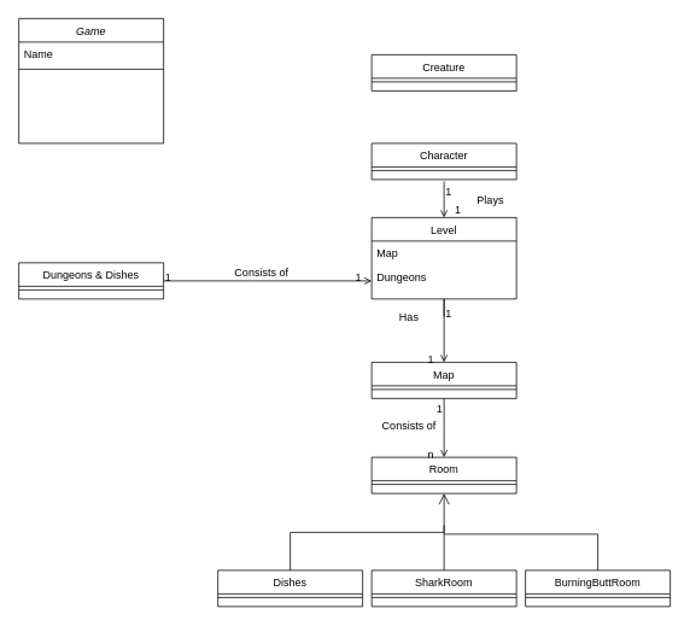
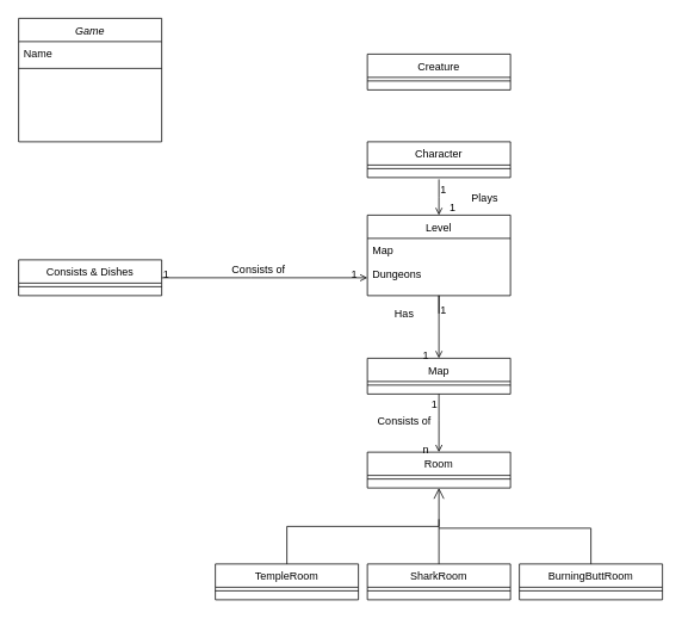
  <mxCell id="0" />
  <mxCell id="1" parent="0" />
  <mxCell id="2" value="Game" style="swimlane;fontStyle=2;align=center;verticalAlign=top;childLayout=stackLayout;horizontal=1;startSize=26;horizontalStack=0;resizeParent=1;resizeLast=0;collapsible=1;marginBottom=0;rounded=0;shadow=0;strokeWidth=1;" parent="1" vertex="1"><mxGeometry x="20" y="20" width="160" height="138" as="geometry"><mxRectangle x="230" y="140" width="160" height="26" as="alternateBounds" /></mxGeometry></mxCell>
  <mxCell id="3" value="Name" style="text;align=left;verticalAlign=top;spacingLeft=4;spacingRight=4;overflow=hidden;rotatable=0;points=[[0,0.5],[1,0.5]];portConstraint=eastwest;" parent="2" vertex="1"><mxGeometry y="26" width="160" height="26" as="geometry" /></mxCell>
  <mxCell id="4" value="" style="line;html=1;strokeWidth=1;align=left;verticalAlign=middle;spacingTop=-1;spacingLeft=3;spacingRight=3;rotatable=0;labelPosition=right;points=[];portConstraint=eastwest;" parent="2" vertex="1"><mxGeometry y="52" width="160" height="8" as="geometry" /></mxCell>
- <mxCell id="5" value="Dungeons &amp; Dishes" style="swimlane;fontStyle=0;align=center;verticalAlign=top;childLayout=stackLayout;horizontal=1;startSize=26;horizontalStack=0;resizeParent=1;resizeLast=0;collapsible=1;marginBottom=0;rounded=0;shadow=0;strokeWidth=1;" parent="1" vertex="1"><mxGeometry x="20" y="290" width="160" height="40" as="geometry"><mxRectangle x="130" y="380" width="160" height="26" as="alternateBounds" /></mxGeometry></mxCell>
+ <mxCell id="5" value="Consists &amp; Dishes" style="swimlane;fontStyle=0;align=center;verticalAlign=top;childLayout=stackLayout;horizontal=1;startSize=26;horizontalStack=0;resizeParent=1;resizeLast=0;collapsible=1;marginBottom=0;rounded=0;shadow=0;strokeWidth=1;" parent="1" vertex="1"><mxGeometry x="20" y="290" width="160" height="40" as="geometry"><mxRectangle x="130" y="380" width="160" height="26" as="alternateBounds" /></mxGeometry></mxCell>
  <mxCell id="6" value="" style="line;html=1;strokeWidth=1;align=left;verticalAlign=middle;spacingTop=-1;spacingLeft=3;spacingRight=3;rotatable=0;labelPosition=right;points=[];portConstraint=eastwest;" parent="5" vertex="1"><mxGeometry y="26" width="160" height="8" as="geometry" /></mxCell>
  <mxCell id="7" value="Level" style="swimlane;fontStyle=0;align=center;verticalAlign=top;childLayout=stackLayout;horizontal=1;startSize=26;horizontalStack=0;resizeParent=1;resizeLast=0;collapsible=1;marginBottom=0;rounded=0;shadow=0;strokeWidth=1;" parent="1" vertex="1"><mxGeometry x="410" y="240" width="160" height="90" as="geometry"><mxRectangle x="550" y="140" width="160" height="26" as="alternateBounds" /></mxGeometry></mxCell>
  <mxCell id="8" value="Map" style="text;align=left;verticalAlign=top;spacingLeft=4;spacingRight=4;overflow=hidden;rotatable=0;points=[[0,0.5],[1,0.5]];portConstraint=eastwest;rounded=0;shadow=0;html=0;" parent="7" vertex="1"><mxGeometry y="26" width="160" height="26" as="geometry" /></mxCell>
  <mxCell id="9" value="Dungeons" style="text;align=left;verticalAlign=top;spacingLeft=4;spacingRight=4;overflow=hidden;rotatable=0;points=[[0,0.5],[1,0.5]];portConstraint=eastwest;rounded=0;shadow=0;html=0;" parent="7" vertex="1"><mxGeometry y="52" width="160" height="26" as="geometry" /></mxCell>
  <mxCell id="10" value="" style="endArrow=open;shadow=0;strokeWidth=1;rounded=0;endFill=1;edgeStyle=elbowEdgeStyle;elbow=vertical;exitX=1;exitY=0.5;exitDx=0;exitDy=0;" parent="1" source="5" edge="1"><mxGeometry x="0.5" y="41" relative="1" as="geometry"><mxPoint x="160" y="192" as="sourcePoint" /><mxPoint x="410" y="310" as="targetPoint" /><mxPoint x="-40" y="32" as="offset" /><Array as="points"><mxPoint x="280" y="310" /></Array></mxGeometry></mxCell>
  <mxCell id="11" value="1" style="resizable=0;align=left;verticalAlign=bottom;labelBackgroundColor=none;fontSize=12;" parent="10" connectable="0" vertex="1"><mxGeometry x="-1" relative="1" as="geometry"><mxPoint y="4" as="offset" /></mxGeometry></mxCell>
  <mxCell id="12" value="1" style="resizable=0;align=right;verticalAlign=bottom;labelBackgroundColor=none;fontSize=12;" parent="10" connectable="0" vertex="1"><mxGeometry x="1" relative="1" as="geometry"><mxPoint x="-10" y="5" as="offset" /></mxGeometry></mxCell>
  <mxCell id="13" value="Consists of" style="text;html=1;resizable=0;points=[];;align=center;verticalAlign=middle;labelBackgroundColor=none;rounded=0;shadow=0;strokeWidth=1;fontSize=12;" parent="10" vertex="1" connectable="0"><mxGeometry x="0.5" y="49" relative="1" as="geometry"><mxPoint x="-66" y="39" as="offset" /></mxGeometry></mxCell>
  <mxCell id="14" value="Character" style="swimlane;fontStyle=0;align=center;verticalAlign=top;childLayout=stackLayout;horizontal=1;startSize=26;horizontalStack=0;resizeParent=1;resizeLast=0;collapsible=1;marginBottom=0;rounded=0;shadow=0;strokeWidth=1;" vertex="1" parent="1"><mxGeometry x="410" y="158" width="160" height="40" as="geometry"><mxRectangle x="550" y="140" width="160" height="26" as="alternateBounds" /></mxGeometry></mxCell>
  <mxCell id="15" value="" style="line;html=1;strokeWidth=1;align=left;verticalAlign=middle;spacingTop=-1;spacingLeft=3;spacingRight=3;rotatable=0;labelPosition=right;points=[];portConstraint=eastwest;" vertex="1" parent="14"><mxGeometry y="26" width="160" height="8" as="geometry" /></mxCell>
  <mxCell id="16" value="Map" style="swimlane;fontStyle=0;align=center;verticalAlign=top;childLayout=stackLayout;horizontal=1;startSize=26;horizontalStack=0;resizeParent=1;resizeLast=0;collapsible=1;marginBottom=0;rounded=0;shadow=0;strokeWidth=1;" vertex="1" parent="1"><mxGeometry x="410" y="400" width="160" height="40" as="geometry"><mxRectangle x="550" y="140" width="160" height="26" as="alternateBounds" /></mxGeometry></mxCell>
  <mxCell id="17" value="" style="line;html=1;strokeWidth=1;align=left;verticalAlign=middle;spacingTop=-1;spacingLeft=3;spacingRight=3;rotatable=0;labelPosition=right;points=[];portConstraint=eastwest;" vertex="1" parent="16"><mxGeometry y="26" width="160" height="8" as="geometry" /></mxCell>
  <mxCell id="18" value="Room" style="swimlane;fontStyle=0;align=center;verticalAlign=top;childLayout=stackLayout;horizontal=1;startSize=26;horizontalStack=0;resizeParent=1;resizeLast=0;collapsible=1;marginBottom=0;rounded=0;shadow=0;strokeWidth=1;" vertex="1" parent="1"><mxGeometry x="410" y="505" width="160" height="40" as="geometry"><mxRectangle x="550" y="140" width="160" height="26" as="alternateBounds" /></mxGeometry></mxCell>
  <mxCell id="19" value="" style="line;html=1;strokeWidth=1;align=left;verticalAlign=middle;spacingTop=-1;spacingLeft=3;spacingRight=3;rotatable=0;labelPosition=right;points=[];portConstraint=eastwest;" vertex="1" parent="18"><mxGeometry y="26" width="160" height="8" as="geometry" /></mxCell>
  <mxCell id="20" value="BurningButtRoom" style="swimlane;fontStyle=0;align=center;verticalAlign=top;childLayout=stackLayout;horizontal=1;startSize=26;horizontalStack=0;resizeParent=1;resizeLast=0;collapsible=1;marginBottom=0;rounded=0;shadow=0;strokeWidth=1;" vertex="1" parent="1"><mxGeometry x="580" y="630" width="160" height="40" as="geometry"><mxRectangle x="550" y="140" width="160" height="26" as="alternateBounds" /></mxGeometry></mxCell>
  <mxCell id="21" value="" style="line;html=1;strokeWidth=1;align=left;verticalAlign=middle;spacingTop=-1;spacingLeft=3;spacingRight=3;rotatable=0;labelPosition=right;points=[];portConstraint=eastwest;" vertex="1" parent="20"><mxGeometry y="26" width="160" height="8" as="geometry" /></mxCell>
  <mxCell id="22" value="SharkRoom" style="swimlane;fontStyle=0;align=center;verticalAlign=top;childLayout=stackLayout;horizontal=1;startSize=26;horizontalStack=0;resizeParent=1;resizeLast=0;collapsible=1;marginBottom=0;rounded=0;shadow=0;strokeWidth=1;" vertex="1" parent="1"><mxGeometry x="410" y="630" width="160" height="40" as="geometry"><mxRectangle x="550" y="140" width="160" height="26" as="alternateBounds" /></mxGeometry></mxCell>
  <mxCell id="23" value="" style="line;html=1;strokeWidth=1;align=left;verticalAlign=middle;spacingTop=-1;spacingLeft=3;spacingRight=3;rotatable=0;labelPosition=right;points=[];portConstraint=eastwest;" vertex="1" parent="22"><mxGeometry y="26" width="160" height="8" as="geometry" /></mxCell>
- <mxCell id="24" value="Dishes" style="swimlane;fontStyle=0;align=center;verticalAlign=top;childLayout=stackLayout;horizontal=1;startSize=26;horizontalStack=0;resizeParent=1;resizeLast=0;collapsible=1;marginBottom=0;rounded=0;shadow=0;strokeWidth=1;" vertex="1" parent="1"><mxGeometry x="240" y="630" width="160" height="40" as="geometry"><mxRectangle x="550" y="140" width="160" height="26" as="alternateBounds" /></mxGeometry></mxCell>
+ <mxCell id="24" value="TempleRoom" style="swimlane;fontStyle=0;align=center;verticalAlign=top;childLayout=stackLayout;horizontal=1;startSize=26;horizontalStack=0;resizeParent=1;resizeLast=0;collapsible=1;marginBottom=0;rounded=0;shadow=0;strokeWidth=1;" vertex="1" parent="1"><mxGeometry x="240" y="630" width="160" height="40" as="geometry"><mxRectangle x="550" y="140" width="160" height="26" as="alternateBounds" /></mxGeometry></mxCell>
  <mxCell id="25" value="" style="line;html=1;strokeWidth=1;align=left;verticalAlign=middle;spacingTop=-1;spacingLeft=3;spacingRight=3;rotatable=0;labelPosition=right;points=[];portConstraint=eastwest;" vertex="1" parent="24"><mxGeometry y="26" width="160" height="8" as="geometry" /></mxCell>
  <mxCell id="26" value="" style="endArrow=open;shadow=0;strokeWidth=1;rounded=0;endFill=1;edgeStyle=elbowEdgeStyle;elbow=vertical;entryX=0.5;entryY=0;entryDx=0;entryDy=0;" edge="1" parent="1" target="16"><mxGeometry x="0.5" y="41" relative="1" as="geometry"><mxPoint x="490" y="350" as="sourcePoint" /><mxPoint x="420" y="320" as="targetPoint" /><mxPoint x="-40" y="32" as="offset" /><Array as="points"><mxPoint x="490" y="330" /></Array></mxGeometry></mxCell>
  <mxCell id="27" value="1" style="resizable=0;align=left;verticalAlign=bottom;labelBackgroundColor=none;fontSize=12;" connectable="0" vertex="1" parent="26"><mxGeometry x="-1" relative="1" as="geometry"><mxPoint y="4" as="offset" /></mxGeometry></mxCell>
  <mxCell id="28" value="1" style="resizable=0;align=right;verticalAlign=bottom;labelBackgroundColor=none;fontSize=12;" connectable="0" vertex="1" parent="26"><mxGeometry x="1" relative="1" as="geometry"><mxPoint x="-10" y="5" as="offset" /></mxGeometry></mxCell>
  <mxCell id="29" value="Has" style="text;html=1;resizable=0;points=[];;align=center;verticalAlign=middle;labelBackgroundColor=none;rounded=0;shadow=0;strokeWidth=1;fontSize=12;" vertex="1" connectable="0" parent="26"><mxGeometry x="0.5" y="49" relative="1" as="geometry"><mxPoint x="-89" y="-28" as="offset" /></mxGeometry></mxCell>
  <mxCell id="30" value="" style="endArrow=open;shadow=0;strokeWidth=1;rounded=0;endFill=1;edgeStyle=elbowEdgeStyle;elbow=vertical;exitX=0.5;exitY=1;exitDx=0;exitDy=0;entryX=0.5;entryY=0;entryDx=0;entryDy=0;" edge="1" parent="1" source="16" target="18"><mxGeometry x="0.5" y="41" relative="1" as="geometry"><mxPoint x="200" y="330" as="sourcePoint" /><mxPoint x="480" y="510" as="targetPoint" /><mxPoint x="-40" y="32" as="offset" /><Array as="points"><mxPoint x="490" y="470" /></Array></mxGeometry></mxCell>
  <mxCell id="31" value="1" style="resizable=0;align=left;verticalAlign=bottom;labelBackgroundColor=none;fontSize=12;" connectable="0" vertex="1" parent="30"><mxGeometry x="-1" relative="1" as="geometry"><mxPoint x="-10" y="20" as="offset" /></mxGeometry></mxCell>
  <mxCell id="32" value="n" style="resizable=0;align=right;verticalAlign=bottom;labelBackgroundColor=none;fontSize=12;" connectable="0" vertex="1" parent="30"><mxGeometry x="1" relative="1" as="geometry"><mxPoint x="-10" y="5" as="offset" /></mxGeometry></mxCell>
  <mxCell id="33" value="Consists of" style="text;html=1;resizable=0;points=[];;align=center;verticalAlign=middle;labelBackgroundColor=none;rounded=0;shadow=0;strokeWidth=1;fontSize=12;" vertex="1" connectable="0" parent="30"><mxGeometry x="0.5" y="49" relative="1" as="geometry"><mxPoint x="-89" y="-19" as="offset" /></mxGeometry></mxCell>
  <mxCell id="34" value="" style="endArrow=open;endSize=10;endFill=0;shadow=0;strokeWidth=1;rounded=0;edgeStyle=elbowEdgeStyle;elbow=vertical;entryX=0.5;entryY=1;entryDx=0;entryDy=0;exitX=0.5;exitY=0;exitDx=0;exitDy=0;" edge="1" parent="1" source="24" target="18"><mxGeometry width="160" relative="1" as="geometry"><mxPoint x="110" y="300" as="sourcePoint" /><mxPoint x="110" y="168" as="targetPoint" /><Array as="points"><mxPoint x="400" y="588" /></Array></mxGeometry></mxCell>
  <mxCell id="35" value="" style="endArrow=none;html=1;" edge="1" parent="1" source="22"><mxGeometry width="50" height="50" relative="1" as="geometry"><mxPoint x="290" y="440" as="sourcePoint" /><mxPoint x="490" y="580" as="targetPoint" /></mxGeometry></mxCell>
  <mxCell id="36" value="" style="endArrow=none;html=1;rounded=0;exitX=0.5;exitY=0;exitDx=0;exitDy=0;edgeStyle=orthogonalEdgeStyle;" edge="1" parent="1" source="20"><mxGeometry width="50" height="50" relative="1" as="geometry"><mxPoint x="290" y="440" as="sourcePoint" /><mxPoint x="490" y="590" as="targetPoint" /><Array as="points"><mxPoint x="660" y="590" /></Array></mxGeometry></mxCell>
  <mxCell id="37" value="Creature" style="swimlane;fontStyle=0;align=center;verticalAlign=top;childLayout=stackLayout;horizontal=1;startSize=26;horizontalStack=0;resizeParent=1;resizeLast=0;collapsible=1;marginBottom=0;rounded=0;shadow=0;strokeWidth=1;" vertex="1" parent="1"><mxGeometry x="410" y="60" width="160" height="40" as="geometry"><mxRectangle x="550" y="140" width="160" height="26" as="alternateBounds" /></mxGeometry></mxCell>
  <mxCell id="38" value="" style="line;html=1;strokeWidth=1;align=left;verticalAlign=middle;spacingTop=-1;spacingLeft=3;spacingRight=3;rotatable=0;labelPosition=right;points=[];portConstraint=eastwest;" vertex="1" parent="37"><mxGeometry y="26" width="160" height="8" as="geometry" /></mxCell>
  <mxCell id="39" value="" style="endArrow=open;shadow=0;strokeWidth=1;rounded=0;endFill=1;edgeStyle=elbowEdgeStyle;elbow=vertical;exitX=0.5;exitY=0;exitDx=0;exitDy=0;entryX=0.5;entryY=0;entryDx=0;entryDy=0;" edge="1" parent="1" target="7"><mxGeometry x="0.5" y="41" relative="1" as="geometry"><mxPoint x="490" y="200" as="sourcePoint" /><mxPoint x="490" y="230" as="targetPoint" /><mxPoint x="-40" y="32" as="offset" /><Array as="points" /></mxGeometry></mxCell>
  <mxCell id="40" value="1" style="resizable=0;align=left;verticalAlign=bottom;labelBackgroundColor=none;fontSize=12;" connectable="0" vertex="1" parent="39"><mxGeometry x="-1" relative="1" as="geometry"><mxPoint y="20" as="offset" /></mxGeometry></mxCell>
  <mxCell id="41" value="1" style="resizable=0;align=right;verticalAlign=bottom;labelBackgroundColor=none;fontSize=12;" connectable="0" vertex="1" parent="39"><mxGeometry x="1" relative="1" as="geometry"><mxPoint x="20" as="offset" /></mxGeometry></mxCell>
  <mxCell id="42" value="Plays" style="text;html=1;resizable=0;points=[];;align=center;verticalAlign=middle;labelBackgroundColor=none;rounded=0;shadow=0;strokeWidth=1;fontSize=12;" vertex="1" connectable="0" parent="39"><mxGeometry x="0.5" y="49" relative="1" as="geometry"><mxPoint x="1" y="-10" as="offset" /></mxGeometry></mxCell>
